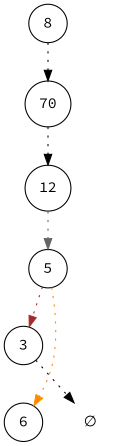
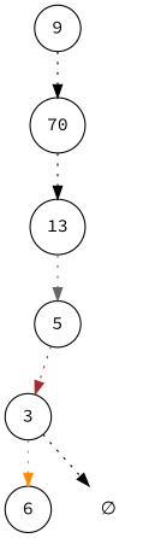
  digraph {
    fontname="Source Code Pro"
    ordering=out
    node [fontname="Source Code Pro" shape=circle]
    edge [color=black fontname="Source Code Pro" style=dotted]
-   8 [nodetype=marked]
+   8 [nodetype=marked label=9]
    n2 [label=70]
    5 [nodetype=marked]
    3 [nodetype=marked]
    6
-   12
+   12 [label=13]
    n7 [label="∅" nodetype=error shape=none]
    8 -> n2
    n2 -> 12
    5 -> 3 [color=brown edgetype=marked]
-   5 -> 6 [color=darkorange]
+   3 -> 6 [color=darkorange]
    3 -> n7 [edgetype=error]
    12 -> 5 [color=gray40 edgetype=marked]
  }
